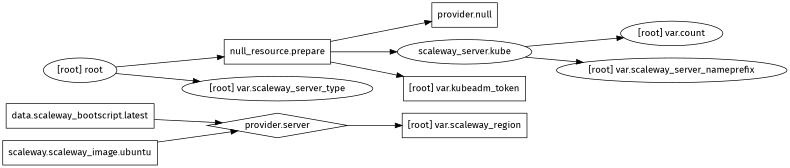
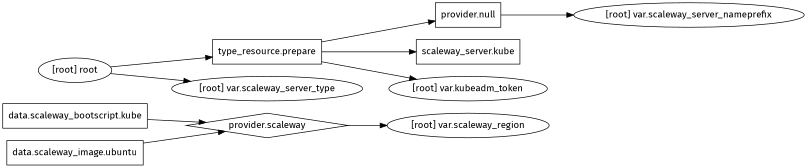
  digraph {
    compound=true
    fontname="Fira Sans"
    newrank=true
    rankdir=LR
    node [fontname="Fira Sans"]
    edge [fontname="Fira Sans"]
-   n1 [label="data.scaleway_bootscript.latest" shape=box]
-   n2 [label="provider.server" shape=diamond]
-   n3 [label="scaleway.scaleway_image.ubuntu" shape=box]
-   n4 [label="null_resource.prepare" shape=box]
+   n1 [label="data.scaleway_bootscript.kube" shape=box]
+   n2 [label="provider.scaleway" shape=diamond]
+   n3 [label="data.scaleway_image.ubuntu" shape=box]
+   n4 [label="type_resource.prepare" shape=box]
    n5 [label="provider.null" shape=box]
-   n6 [label="scaleway_server.kube" shape=ellipse]
-   "[root] var.kubeadm_token" [shape=box]
-   "[root] var.scaleway_region" [shape=box]
-   "[root] var.count"
+   n6 [label="scaleway_server.kube" shape=box]
+   "[root] var.kubeadm_token"
+   "[root] var.scaleway_region"
    "[root] var.scaleway_server_nameprefix"
    "[root] root"
    "[root] var.scaleway_server_type"
    subgraph sub_1 {
      n1
      n2
      n3
      n4
      n5
      n6
      "[root] var.kubeadm_token"
      "[root] var.scaleway_region"
-     "[root] var.count"
      "[root] var.scaleway_server_nameprefix"
      "[root] root"
      "[root] var.scaleway_server_type"
    }
    n1 -> n2
    n2 -> "[root] var.scaleway_region"
    n3 -> n2
    n4 -> n5
    n4 -> n6
    n4 -> "[root] var.kubeadm_token"
-   n6 -> "[root] var.count"
-   n6 -> "[root] var.scaleway_server_nameprefix"
+   n5 -> "[root] var.scaleway_server_nameprefix"
    "[root] root" -> n4
    "[root] root" -> "[root] var.scaleway_server_type"
  }
